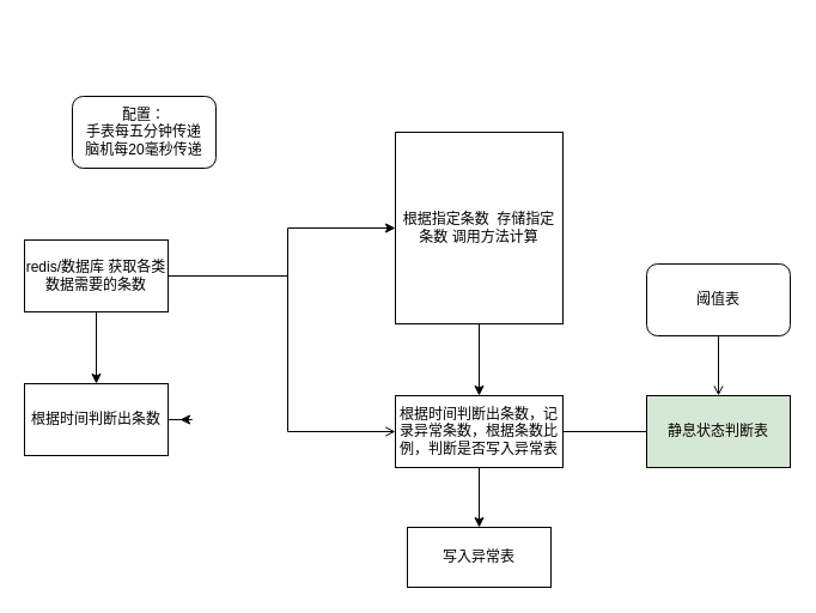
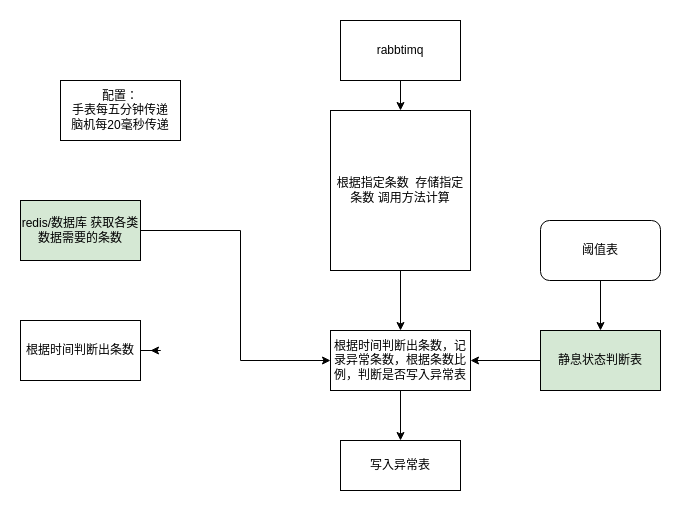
  <mxCell id="0" />
  <mxCell id="1" parent="0" />
+ <mxCell id="2" value="" style="edgeStyle=orthogonalEdgeStyle;rounded=0;orthogonalLoop=1;jettySize=auto;html=1;" edge="1" parent="1" source="3" target="5"><mxGeometry relative="1" as="geometry" /></mxCell>
+ <mxCell id="3" value="rabbtimq" style="rounded=0;whiteSpace=wrap;html=1;" vertex="1" parent="1"><mxGeometry x="340" y="20" width="120" height="60" as="geometry" /></mxCell>
  <mxCell id="4" value="" style="edgeStyle=orthogonalEdgeStyle;rounded=0;orthogonalLoop=1;jettySize=auto;html=1;" edge="1" parent="1" source="5" target="11"><mxGeometry relative="1" as="geometry" /></mxCell>
  <mxCell id="5" value="根据指定条数&amp;nbsp; 存储指定条数 调用方法计算" style="whiteSpace=wrap;html=1;rounded=0;" vertex="1" parent="1"><mxGeometry x="330" y="110" width="140" height="160" as="geometry" /></mxCell>
- <mxCell id="6" style="edgeStyle=orthogonalEdgeStyle;rounded=0;orthogonalLoop=1;jettySize=auto;html=1;exitX=1;exitY=0.5;exitDx=0;exitDy=0;" edge="1" parent="1" source="9" target="5"><mxGeometry relative="1" as="geometry"><mxPoint x="190" y="190" as="targetPoint" /><Array as="points"><mxPoint x="240" y="230" /><mxPoint x="240" y="190" /></Array></mxGeometry></mxCell>
- <mxCell id="7" style="edgeStyle=orthogonalEdgeStyle;rounded=0;orthogonalLoop=1;jettySize=auto;html=1;entryX=0;entryY=0.5;entryDx=0;entryDy=0;endArrow=open;" edge="1" parent="1" source="9" target="11"><mxGeometry relative="1" as="geometry"><Array as="points"><mxPoint x="240" y="230" /><mxPoint x="240" y="360" /></Array></mxGeometry></mxCell>
- <mxCell id="8" style="edgeStyle=orthogonalEdgeStyle;rounded=0;orthogonalLoop=1;jettySize=auto;html=1;" edge="1" parent="1" source="9" target="18"><mxGeometry relative="1" as="geometry" /></mxCell>
- <mxCell id="9" value="redis/数据库 获取各类数据需要的条数" style="rounded=0;whiteSpace=wrap;html=1;" vertex="1" parent="1"><mxGeometry x="20" y="200" width="120" height="60" as="geometry" /></mxCell>
+ <mxCell id="7" style="edgeStyle=orthogonalEdgeStyle;rounded=0;orthogonalLoop=1;jettySize=auto;html=1;entryX=0;entryY=0.5;entryDx=0;entryDy=0;" edge="1" parent="1" source="9" target="11"><mxGeometry relative="1" as="geometry"><Array as="points"><mxPoint x="240" y="230" /><mxPoint x="240" y="360" /></Array></mxGeometry></mxCell>
+ <mxCell id="9" value="redis/数据库 获取各类数据需要的条数" style="rounded=0;whiteSpace=wrap;html=1;fillColor=#d5e8d4;" vertex="1" parent="1"><mxGeometry x="20" y="200" width="120" height="60" as="geometry" /></mxCell>
  <mxCell id="10" value="" style="edgeStyle=orthogonalEdgeStyle;rounded=0;orthogonalLoop=1;jettySize=auto;html=1;" edge="1" parent="1" source="11" target="12"><mxGeometry relative="1" as="geometry" /></mxCell>
  <mxCell id="11" value="根据时间判断出条数，记录异常条数，根据条数比例，判断是否写入异常表" style="whiteSpace=wrap;html=1;rounded=0;" vertex="1" parent="1"><mxGeometry x="330" y="330" width="140" height="60" as="geometry" /></mxCell>
  <mxCell id="12" value="写入异常表" style="whiteSpace=wrap;html=1;rounded=0;" vertex="1" parent="1"><mxGeometry x="340" y="440" width="120" height="50" as="geometry" /></mxCell>
- <mxCell id="13" style="edgeStyle=orthogonalEdgeStyle;rounded=0;orthogonalLoop=1;jettySize=auto;html=1;endArrow=open;" edge="1" parent="1" source="14" target="16"><mxGeometry relative="1" as="geometry" /></mxCell>
+ <mxCell id="13" style="edgeStyle=orthogonalEdgeStyle;rounded=0;orthogonalLoop=1;jettySize=auto;html=1;" edge="1" parent="1" source="14" target="16"><mxGeometry relative="1" as="geometry" /></mxCell>
  <mxCell id="14" value="阈值表" style="whiteSpace=wrap;html=1;rounded=1;" vertex="1" parent="1"><mxGeometry x="540" y="220" width="120" height="60" as="geometry" /></mxCell>
- <mxCell id="15" style="edgeStyle=orthogonalEdgeStyle;rounded=0;orthogonalLoop=1;jettySize=auto;html=1;entryX=1;entryY=0.5;entryDx=0;entryDy=0;endArrow=none;" edge="1" parent="1" source="16" target="11"><mxGeometry relative="1" as="geometry" /></mxCell>
+ <mxCell id="15" style="edgeStyle=orthogonalEdgeStyle;rounded=0;orthogonalLoop=1;jettySize=auto;html=1;entryX=1;entryY=0.5;entryDx=0;entryDy=0;" edge="1" parent="1" source="16" target="11"><mxGeometry relative="1" as="geometry" /></mxCell>
  <mxCell id="16" value="静息状态判断表" style="rounded=0;whiteSpace=wrap;html=1;fillColor=#d5e8d4;" vertex="1" parent="1"><mxGeometry x="540" y="330" width="120" height="60" as="geometry" /></mxCell>
  <mxCell id="17" style="edgeStyle=orthogonalEdgeStyle;rounded=0;orthogonalLoop=1;jettySize=auto;html=1;" edge="1" parent="1" source="18"><mxGeometry relative="1" as="geometry"><mxPoint x="150" y="350" as="targetPoint" /></mxGeometry></mxCell>
  <mxCell id="18" value="根据时间判断出条数" style="whiteSpace=wrap;html=1;rounded=0;" vertex="1" parent="1"><mxGeometry x="20" y="320" width="120" height="60" as="geometry" /></mxCell>
- <mxCell id="19" value="配置：&lt;br&gt;手表每五分钟传递&lt;br&gt;脑机每20毫秒传递" style="whiteSpace=wrap;html=1;rounded=1;" vertex="1" parent="1"><mxGeometry x="60" y="80" width="120" height="60" as="geometry" /></mxCell>
+ <mxCell id="19" value="配置：&lt;br&gt;手表每五分钟传递&lt;br&gt;脑机每20毫秒传递" style="rounded=0;whiteSpace=wrap;html=1;" vertex="1" parent="1"><mxGeometry x="60" y="80" width="120" height="60" as="geometry" /></mxCell>
